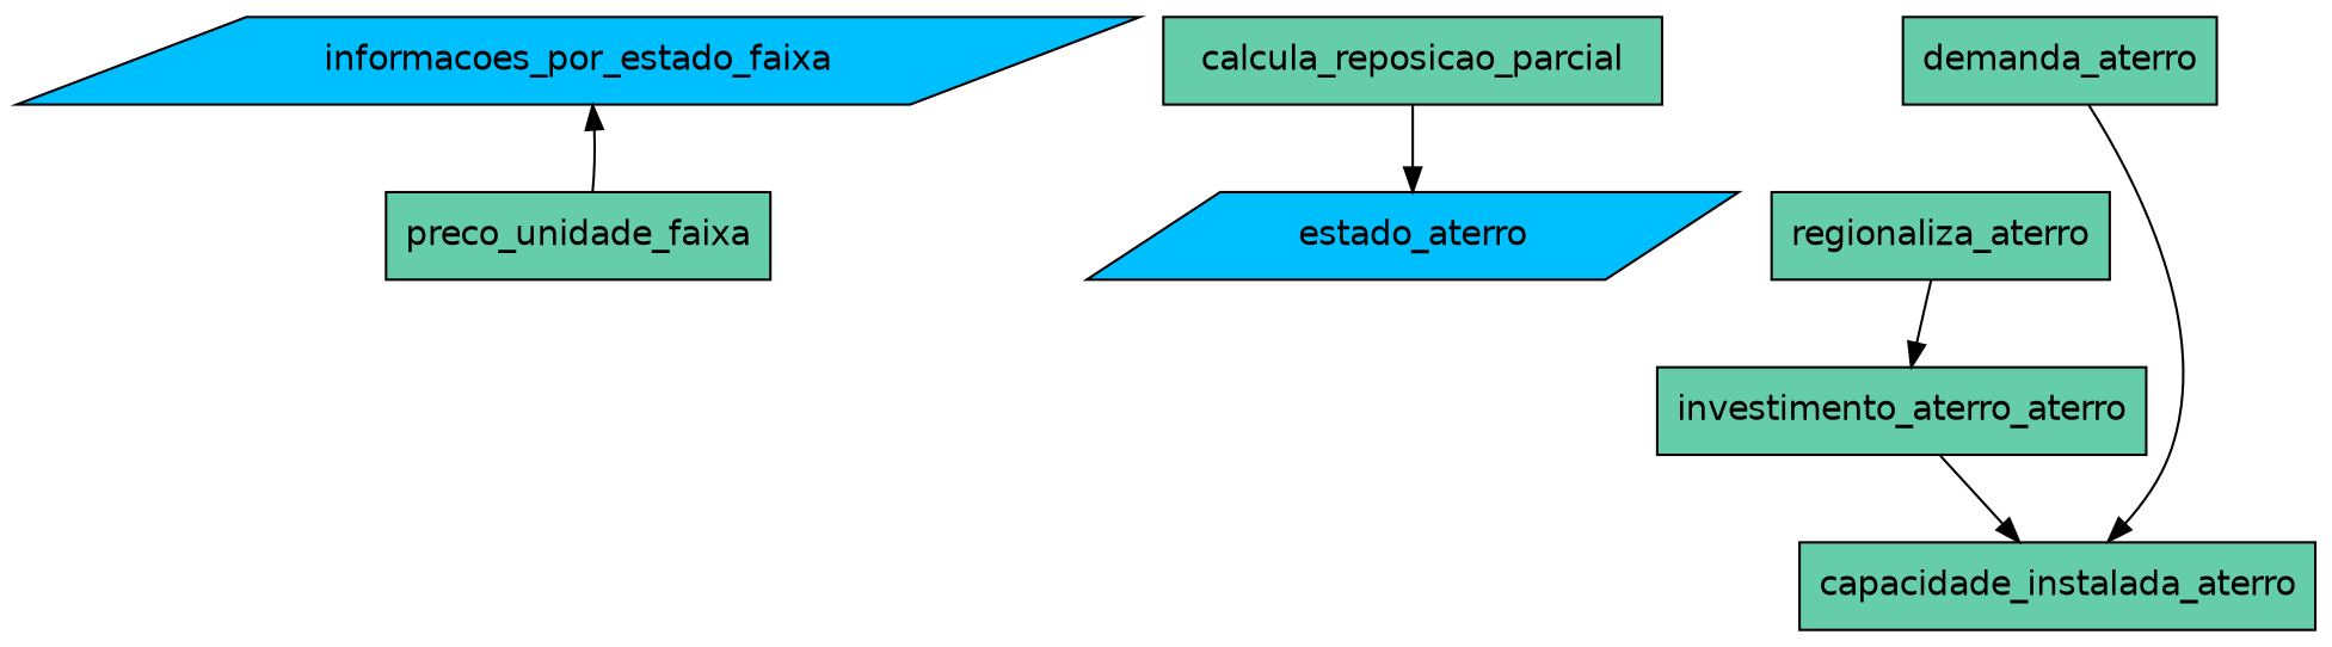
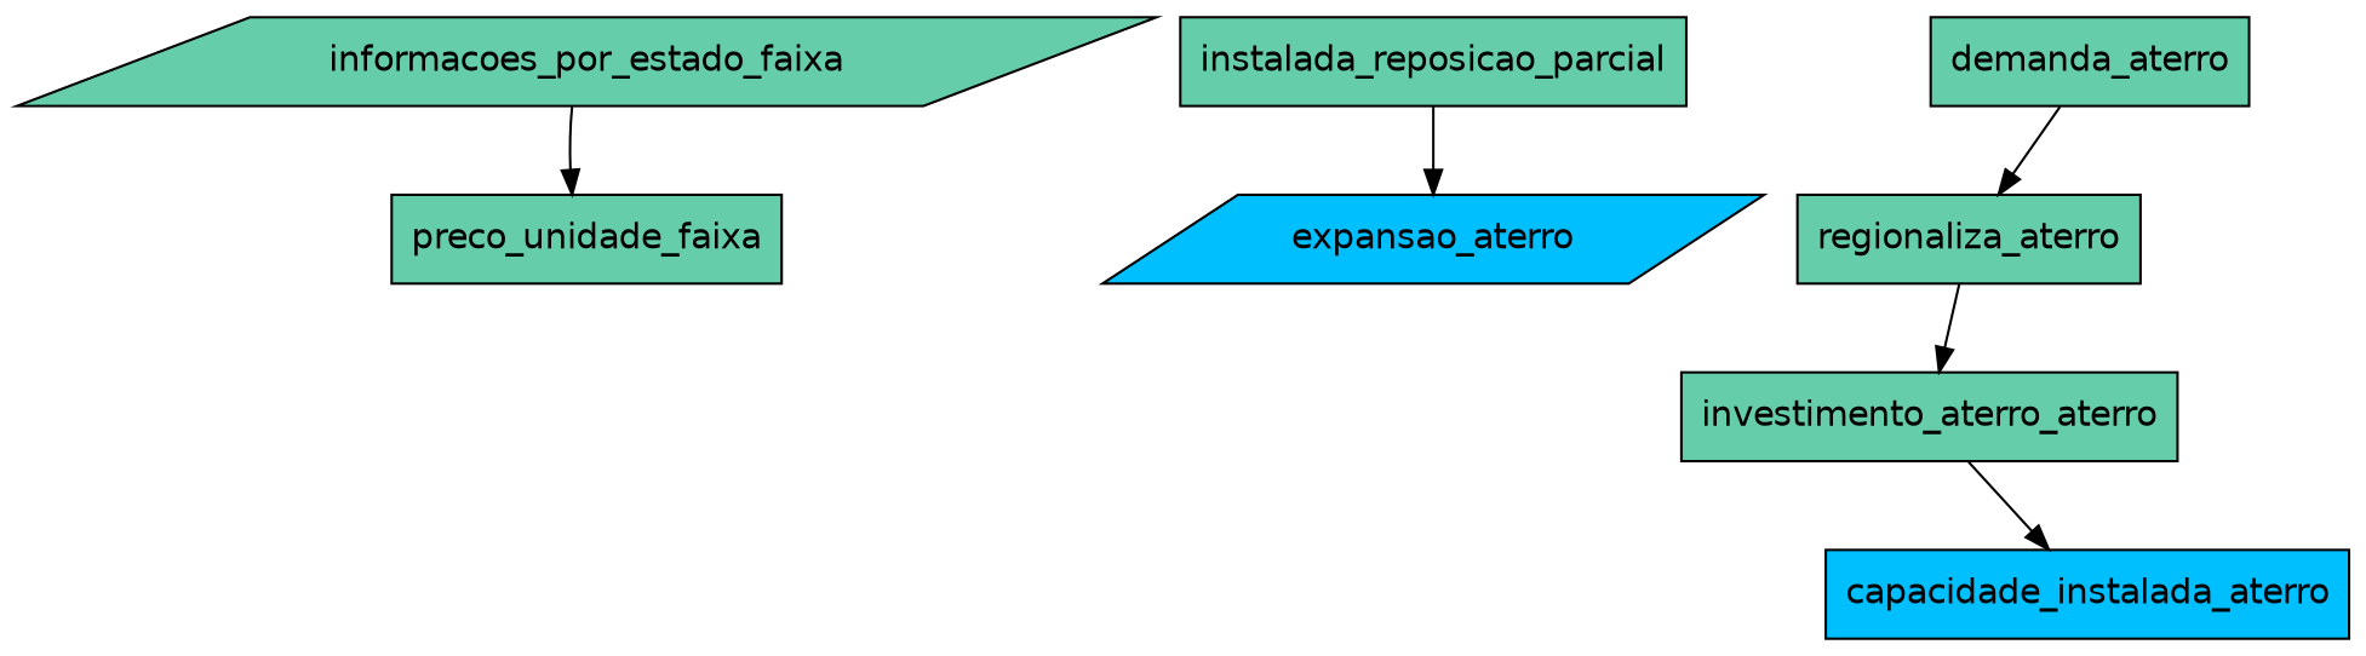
  digraph {
    fontname="DejaVu Sans"
    node [fillcolor=aquamarine3 fontname="DejaVu Sans" shape=box style=filled]
    edge [fontname="DejaVu Sans"]
-   informacoes_por_estado_faixa [fillcolor=deepskyblue shape=parallelogram]
+   informacoes_por_estado_faixa [shape=parallelogram]
    preco_unidade_faixa
-   expansao_aterro [fillcolor=deepskyblue shape=parallelogram label=estado_aterro]
+   expansao_aterro [fillcolor=deepskyblue shape=parallelogram]
    demanda_aterro
    regionaliza_aterro
    n6 [label=investimento_aterro_aterro]
-   capacidade_instalada_aterro
-   calcula_reposicao_parcial
-   preco_unidade_faixa -> informacoes_por_estado_faixa
-   demanda_aterro -> capacidade_instalada_aterro
+   capacidade_instalada_aterro [fillcolor=deepskyblue]
+   calcula_reposicao_parcial [label=instalada_reposicao_parcial]
+   informacoes_por_estado_faixa -> preco_unidade_faixa
+   demanda_aterro -> regionaliza_aterro
    regionaliza_aterro -> n6
    n6 -> capacidade_instalada_aterro
    calcula_reposicao_parcial -> expansao_aterro
  }
